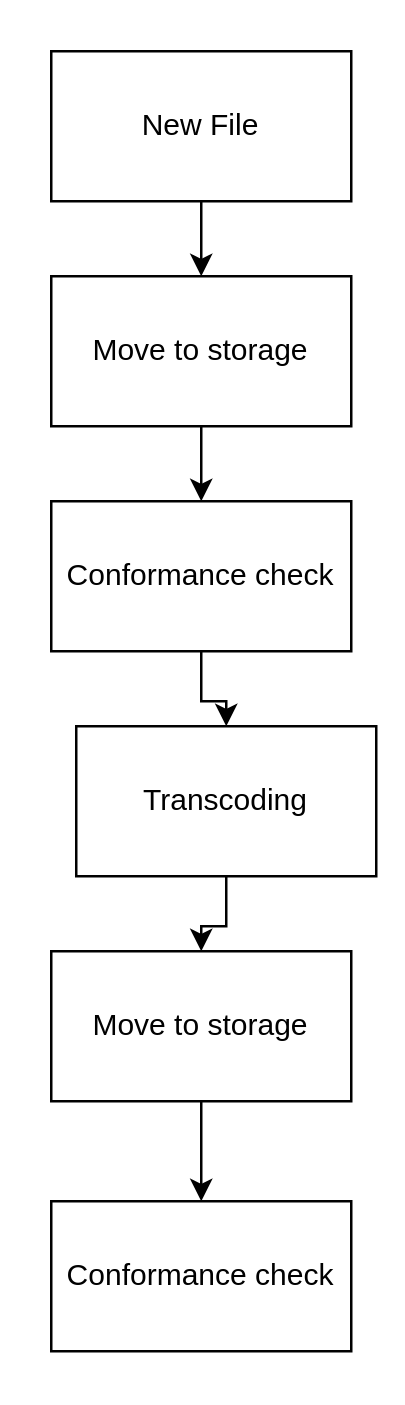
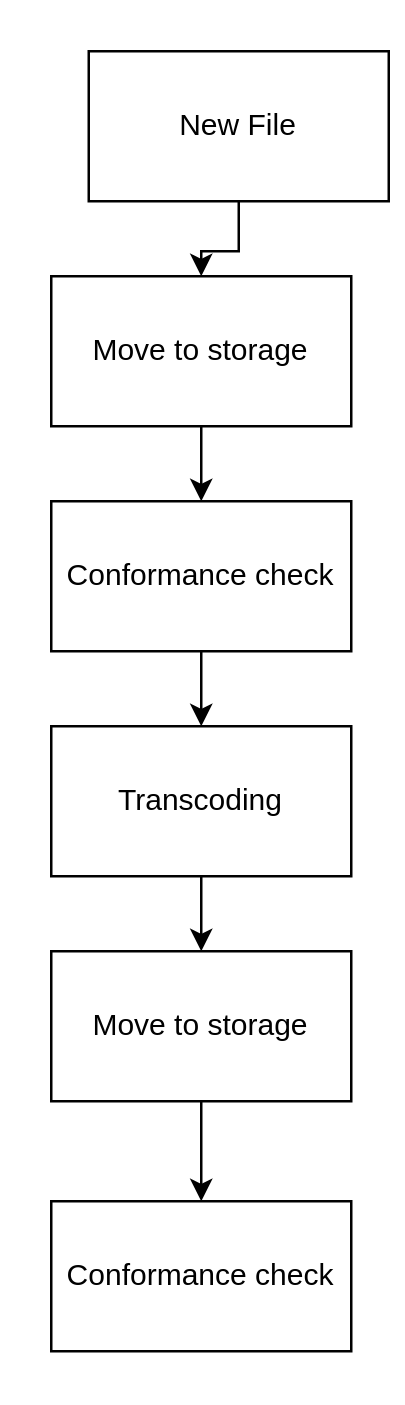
  <mxCell id="0" />
  <mxCell id="1" parent="0" />
  <mxCell id="2" value="" style="edgeStyle=orthogonalEdgeStyle;rounded=0;orthogonalLoop=1;jettySize=auto;html=1;" edge="1" parent="1" source="3" target="11"><mxGeometry relative="1" as="geometry" /></mxCell>
- <mxCell id="3" value="New File" style="rounded=0;whiteSpace=wrap;html=1;" vertex="1" parent="1"><mxGeometry x="20" y="20" width="120" height="60" as="geometry" /></mxCell>
+ <mxCell id="3" value="New File" style="rounded=0;whiteSpace=wrap;html=1;" vertex="1" parent="1"><mxGeometry x="35" y="20" width="120" height="60" as="geometry" /></mxCell>
  <mxCell id="4" value="" style="edgeStyle=orthogonalEdgeStyle;rounded=0;orthogonalLoop=1;jettySize=auto;html=1;" edge="1" parent="1" source="5" target="7"><mxGeometry relative="1" as="geometry" /></mxCell>
  <mxCell id="5" value="Conformance check" style="rounded=0;whiteSpace=wrap;html=1;" vertex="1" parent="1"><mxGeometry x="20" y="200" width="120" height="60" as="geometry" /></mxCell>
  <mxCell id="6" value="" style="edgeStyle=orthogonalEdgeStyle;rounded=0;orthogonalLoop=1;jettySize=auto;html=1;" edge="1" parent="1" source="7" target="9"><mxGeometry relative="1" as="geometry" /></mxCell>
- <mxCell id="7" value="Transcoding" style="rounded=0;whiteSpace=wrap;html=1;" vertex="1" parent="1"><mxGeometry x="30" y="290" width="120" height="60" as="geometry" /></mxCell>
+ <mxCell id="7" value="Transcoding" style="rounded=0;whiteSpace=wrap;html=1;" vertex="1" parent="1"><mxGeometry x="20" y="290" width="120" height="60" as="geometry" /></mxCell>
  <mxCell id="8" value="" style="edgeStyle=orthogonalEdgeStyle;rounded=0;orthogonalLoop=1;jettySize=auto;html=1;" edge="1" parent="1" source="9" target="12"><mxGeometry relative="1" as="geometry" /></mxCell>
  <mxCell id="9" value="Move to storage" style="rounded=0;whiteSpace=wrap;html=1;" vertex="1" parent="1"><mxGeometry x="20" y="380" width="120" height="60" as="geometry" /></mxCell>
  <mxCell id="10" value="" style="edgeStyle=orthogonalEdgeStyle;rounded=0;orthogonalLoop=1;jettySize=auto;html=1;" edge="1" parent="1" source="11" target="5"><mxGeometry relative="1" as="geometry" /></mxCell>
  <mxCell id="11" value="Move to storage" style="rounded=0;whiteSpace=wrap;html=1;" vertex="1" parent="1"><mxGeometry x="20" y="110" width="120" height="60" as="geometry" /></mxCell>
  <mxCell id="12" value="Conformance check" style="rounded=0;whiteSpace=wrap;html=1;" vertex="1" parent="1"><mxGeometry x="20" y="480" width="120" height="60" as="geometry" /></mxCell>
